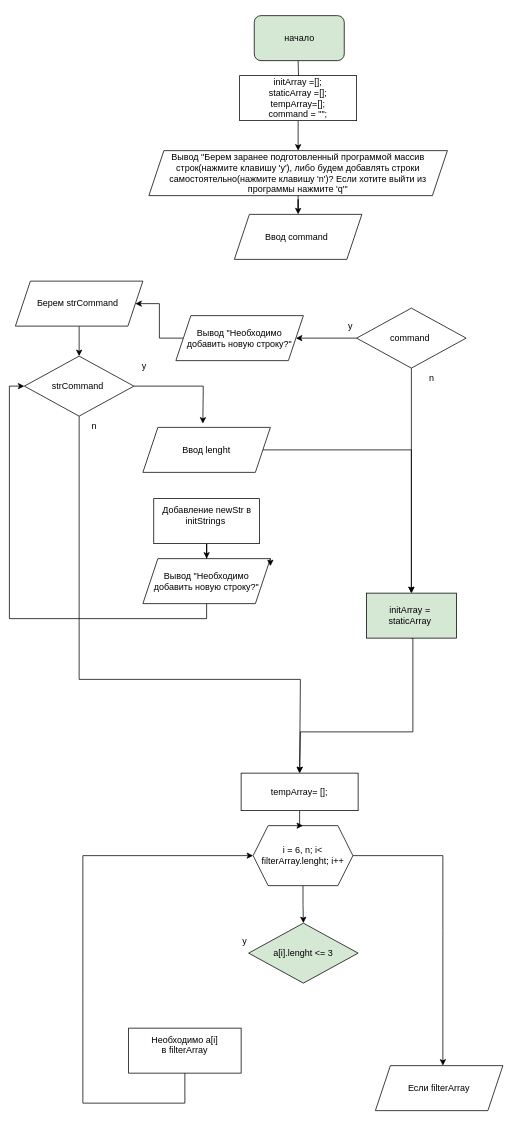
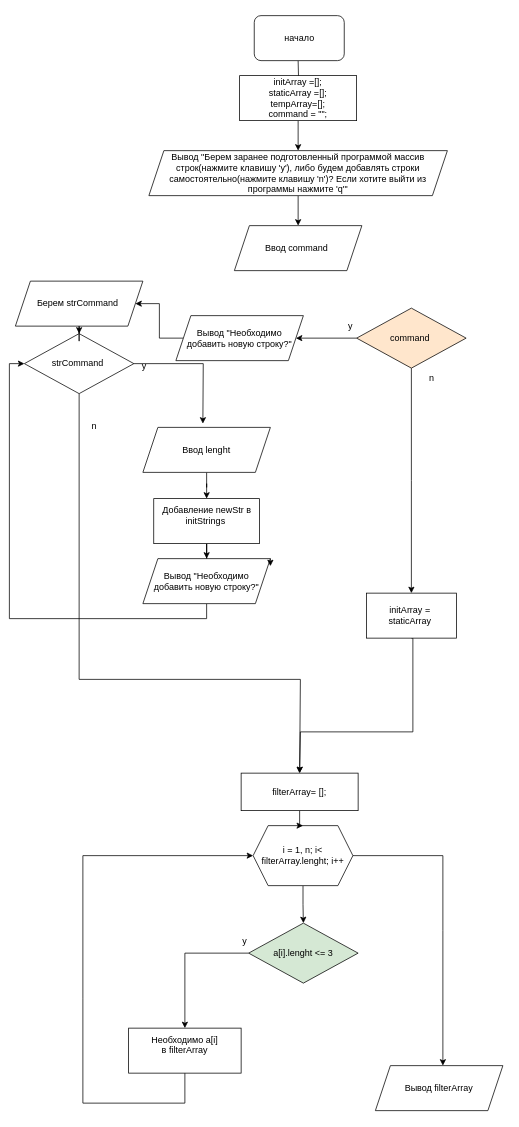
  <mxCell id="0" />
  <mxCell id="1" parent="0" />
  <mxCell id="2" value="" style="edgeStyle=orthogonalEdgeStyle;rounded=0;orthogonalLoop=1;jettySize=auto;html=1;entryX=0;entryY=0.5;entryDx=0;entryDy=0;exitX=0.5;exitY=1;exitDx=0;exitDy=0;" parent="1" source="30" target="23" edge="1"><mxGeometry relative="1" as="geometry"><mxPoint x="280" y="770" as="sourcePoint" /><mxPoint x="349.5" y="740" as="targetPoint" /></mxGeometry></mxCell>
  <mxCell id="3" value="" style="edgeStyle=orthogonalEdgeStyle;rounded=0;orthogonalLoop=1;jettySize=auto;html=1;" parent="1" source="4" target="30" edge="1"><mxGeometry relative="1" as="geometry" /></mxCell>
  <mxCell id="4" value="Добавление newStr в initStrings&amp;nbsp;&lt;br&gt;&amp;nbsp;" style="whiteSpace=wrap;html=1;rounded=0;" parent="1" vertex="1"><mxGeometry x="204.5" y="664" width="141" height="60" as="geometry" /></mxCell>
  <mxCell id="5" value="" style="edgeStyle=orthogonalEdgeStyle;rounded=0;orthogonalLoop=1;jettySize=auto;html=1;" parent="1" target="11" edge="1"><mxGeometry relative="1" as="geometry"><mxPoint x="397" y="80" as="sourcePoint" /></mxGeometry></mxCell>
- <mxCell id="6" value="Ввод command&amp;nbsp;" style="shape=parallelogram;perimeter=parallelogramPerimeter;whiteSpace=wrap;html=1;fixedSize=1;" parent="1" vertex="1"><mxGeometry x="312" y="285" width="170" height="60" as="geometry" /></mxCell>
+ <mxCell id="6" value="Ввод command&amp;nbsp;" style="shape=parallelogram;perimeter=parallelogramPerimeter;whiteSpace=wrap;html=1;fixedSize=1;" parent="1" vertex="1"><mxGeometry x="312" y="300" width="170" height="60" as="geometry" /></mxCell>
  <mxCell id="7" value="" style="edgeStyle=orthogonalEdgeStyle;rounded=0;orthogonalLoop=1;jettySize=auto;html=1;" parent="1" source="9" target="35" edge="1"><mxGeometry relative="1" as="geometry" /></mxCell>
  <mxCell id="8" style="edgeStyle=orthogonalEdgeStyle;rounded=0;orthogonalLoop=1;jettySize=auto;html=1;entryX=0.5;entryY=0;entryDx=0;entryDy=0;" parent="1" source="9" edge="1"><mxGeometry relative="1" as="geometry"><mxPoint x="548" y="790" as="targetPoint" /></mxGeometry></mxCell>
- <mxCell id="9" value="command&amp;nbsp;" style="rhombus;whiteSpace=wrap;html=1;" parent="1" vertex="1"><mxGeometry x="475" y="410" width="146" height="80" as="geometry" /></mxCell>
+ <mxCell id="9" value="command&amp;nbsp;" style="rhombus;whiteSpace=wrap;html=1;fillColor=#ffe6cc;" parent="1" vertex="1"><mxGeometry x="475" y="410" width="146" height="80" as="geometry" /></mxCell>
  <mxCell id="10" value="" style="edgeStyle=orthogonalEdgeStyle;rounded=0;orthogonalLoop=1;jettySize=auto;html=1;entryX=0.5;entryY=0;entryDx=0;entryDy=0;" parent="1" source="11" target="33" edge="1"><mxGeometry relative="1" as="geometry" /></mxCell>
  <mxCell id="11" value="initArray =[];&lt;br&gt;staticArray =[];&lt;br&gt;tempArray=[];&lt;br&gt;command = &quot;&quot;;" style="rounded=0;whiteSpace=wrap;html=1;" parent="1" vertex="1"><mxGeometry x="319" y="100" width="156" height="60" as="geometry" /></mxCell>
  <mxCell id="12" style="edgeStyle=orthogonalEdgeStyle;rounded=0;orthogonalLoop=1;jettySize=auto;html=1;exitX=0.5;exitY=1;exitDx=0;exitDy=0;entryX=0.5;entryY=0;entryDx=0;entryDy=0;" parent="1" source="39" target="37" edge="1"><mxGeometry relative="1" as="geometry"><mxPoint x="400" y="1000" as="targetPoint" /><mxPoint x="515.5" y="850" as="sourcePoint" /><Array as="points"><mxPoint x="550" y="850" /><mxPoint x="550" y="975" /><mxPoint x="400" y="975" /></Array></mxGeometry></mxCell>
  <mxCell id="13" value="" style="edgeStyle=orthogonalEdgeStyle;rounded=0;orthogonalLoop=1;jettySize=auto;html=1;" edge="1" parent="1" source="14" target="19"><mxGeometry relative="1" as="geometry" /></mxCell>
- <mxCell id="14" value="i = 6, n; i&amp;lt; filterArray.lenght; i++" style="shape=hexagon;perimeter=hexagonPerimeter2;whiteSpace=wrap;html=1;fixedSize=1;rounded=0;" parent="1" vertex="1"><mxGeometry x="337" y="1100" width="133" height="80" as="geometry" /></mxCell>
+ <mxCell id="14" value="i = 1, n; i&amp;lt; filterArray.lenght; i++" style="shape=hexagon;perimeter=hexagonPerimeter2;whiteSpace=wrap;html=1;fixedSize=1;rounded=0;" parent="1" vertex="1"><mxGeometry x="337" y="1100" width="133" height="80" as="geometry" /></mxCell>
  <mxCell id="15" style="edgeStyle=none;rounded=0;orthogonalLoop=1;jettySize=auto;html=1;exitX=0.5;exitY=1;exitDx=0;exitDy=0;" parent="1" source="16" edge="1"><mxGeometry relative="1" as="geometry"><mxPoint x="337" y="1140" as="targetPoint" /><Array as="points"><mxPoint x="246" y="1470" /><mxPoint x="110" y="1470" /><mxPoint x="110" y="1330" /><mxPoint x="110" y="1140" /></Array></mxGeometry></mxCell>
  <mxCell id="16" value="Необходимо a[i] в&amp;nbsp;filterArray&lt;br&gt;&amp;nbsp;" style="whiteSpace=wrap;html=1;rounded=0;" parent="1" vertex="1"><mxGeometry x="171" y="1370" width="150" height="60" as="geometry" /></mxCell>
  <mxCell id="17" style="edgeStyle=none;rounded=0;orthogonalLoop=1;jettySize=auto;html=1;entryX=0.5;entryY=0;entryDx=0;entryDy=0;exitX=1;exitY=0.5;exitDx=0;exitDy=0;" parent="1" source="14" edge="1"><mxGeometry relative="1" as="geometry"><Array as="points"><mxPoint x="590" y="1140" /><mxPoint x="590" y="1240" /></Array><mxPoint x="590" y="1420" as="targetPoint" /></mxGeometry></mxCell>
+ <mxCell id="18" value="" style="edgeStyle=orthogonalEdgeStyle;rounded=0;orthogonalLoop=1;jettySize=auto;html=1;exitX=0;exitY=0.5;exitDx=0;exitDy=0;" parent="1" source="19" target="16" edge="1"><mxGeometry relative="1" as="geometry" /></mxCell>
  <mxCell id="19" value="a[i].lenght &amp;lt;= 3" style="rhombus;whiteSpace=wrap;html=1;fillColor=#d5e8d4;" parent="1" vertex="1"><mxGeometry x="331" y="1230" width="146" height="80" as="geometry" /></mxCell>
  <mxCell id="20" value="n" style="text;whiteSpace=wrap;html=1;" parent="1" vertex="1"><mxGeometry x="312" y="410" width="90" height="40" as="geometry" /></mxCell>
  <mxCell id="21" style="edgeStyle=orthogonalEdgeStyle;rounded=0;orthogonalLoop=1;jettySize=auto;html=1;" parent="1" source="23" edge="1"><mxGeometry relative="1" as="geometry"><mxPoint x="270" y="564" as="targetPoint" /></mxGeometry></mxCell>
  <mxCell id="22" style="edgeStyle=orthogonalEdgeStyle;rounded=0;orthogonalLoop=1;jettySize=auto;html=1;exitX=0.5;exitY=1;exitDx=0;exitDy=0;entryX=0.5;entryY=0;entryDx=0;entryDy=0;" parent="1" source="23" target="37" edge="1"><mxGeometry relative="1" as="geometry"><mxPoint x="105" y="569" as="sourcePoint" /><mxPoint x="400" y="960" as="targetPoint" /><Array as="points"><mxPoint x="105" y="905" /><mxPoint x="400" y="905" /></Array></mxGeometry></mxCell>
- <mxCell id="23" value="strCommand&amp;nbsp;" style="rhombus;whiteSpace=wrap;html=1;" parent="1" vertex="1"><mxGeometry x="32" y="474" width="146" height="80" as="geometry" /></mxCell>
+ <mxCell id="23" value="strCommand&amp;nbsp;" style="rhombus;whiteSpace=wrap;html=1;" parent="1" vertex="1"><mxGeometry x="32" y="444" width="146" height="80" as="geometry" /></mxCell>
  <mxCell id="24" value="" style="edgeStyle=orthogonalEdgeStyle;rounded=0;orthogonalLoop=1;jettySize=auto;html=1;" parent="1" source="25" target="23" edge="1"><mxGeometry relative="1" as="geometry" /></mxCell>
  <mxCell id="25" value="Берем strCommand&amp;nbsp;" style="shape=parallelogram;perimeter=parallelogramPerimeter;whiteSpace=wrap;html=1;fixedSize=1;" parent="1" vertex="1"><mxGeometry x="20" y="374" width="170" height="60" as="geometry" /></mxCell>
  <mxCell id="26" value="n" style="text;whiteSpace=wrap;html=1;" parent="1" vertex="1"><mxGeometry x="120" y="554" width="90" height="40" as="geometry" /></mxCell>
  <mxCell id="27" value="y" style="text;whiteSpace=wrap;html=1;" parent="1" vertex="1"><mxGeometry x="186.5" y="474" width="90" height="40" as="geometry" /></mxCell>
- <mxCell id="28" value="" style="edgeStyle=orthogonalEdgeStyle;rounded=0;orthogonalLoop=1;jettySize=auto;html=1;" parent="1" source="29" target="39" edge="1"><mxGeometry relative="1" as="geometry" /></mxCell>
+ <mxCell id="28" value="" style="edgeStyle=orthogonalEdgeStyle;rounded=0;orthogonalLoop=1;jettySize=auto;html=1;" parent="1" source="29" target="4" edge="1"><mxGeometry relative="1" as="geometry" /></mxCell>
  <mxCell id="29" value="Ввод&amp;nbsp;lenght" style="shape=parallelogram;perimeter=parallelogramPerimeter;whiteSpace=wrap;html=1;fixedSize=1;" parent="1" vertex="1"><mxGeometry x="190" y="569" width="170" height="60" as="geometry" /></mxCell>
  <mxCell id="30" value="Вывод &quot;Необходимо добавить новую строку?&quot;" style="shape=parallelogram;perimeter=parallelogramPerimeter;whiteSpace=wrap;html=1;fixedSize=1;" parent="1" vertex="1"><mxGeometry x="190" y="744" width="170" height="60" as="geometry" /></mxCell>
  <mxCell id="31" style="edgeStyle=orthogonalEdgeStyle;rounded=0;orthogonalLoop=1;jettySize=auto;html=1;exitX=1;exitY=0;exitDx=0;exitDy=0;entryX=1;entryY=0.167;entryDx=0;entryDy=0;entryPerimeter=0;" parent="1" source="30" target="30" edge="1"><mxGeometry relative="1" as="geometry" /></mxCell>
  <mxCell id="32" value="" style="edgeStyle=orthogonalEdgeStyle;rounded=0;orthogonalLoop=1;jettySize=auto;html=1;" parent="1" source="33" target="6" edge="1"><mxGeometry relative="1" as="geometry" /></mxCell>
  <mxCell id="33" value="Вывод &quot;Берем заранее подготовленный программой массив строк(нажмите клавишу 'y'), либо будем добавлять строки самостоятельно(нажмите клавишу 'n')? Если хотите выйти из программы нажмите 'q'&lt;span style=&quot;background-color: initial;&quot;&gt;&quot;&lt;/span&gt;" style="shape=parallelogram;perimeter=parallelogramPerimeter;whiteSpace=wrap;html=1;fixedSize=1;" parent="1" vertex="1"><mxGeometry x="198" y="200" width="398" height="60" as="geometry" /></mxCell>
  <mxCell id="34" style="edgeStyle=orthogonalEdgeStyle;rounded=0;orthogonalLoop=1;jettySize=auto;html=1;" parent="1" source="35" target="25" edge="1"><mxGeometry relative="1" as="geometry" /></mxCell>
  <mxCell id="35" value="Вывод &quot;Необходимо добавить новую строку?&quot;" style="shape=parallelogram;perimeter=parallelogramPerimeter;whiteSpace=wrap;html=1;fixedSize=1;" parent="1" vertex="1"><mxGeometry x="234" y="420" width="170" height="60" as="geometry" /></mxCell>
  <mxCell id="36" value="" style="edgeStyle=orthogonalEdgeStyle;rounded=0;orthogonalLoop=1;jettySize=auto;html=1;" parent="1" source="37" target="14" edge="1"><mxGeometry relative="1" as="geometry" /></mxCell>
- <mxCell id="37" value="tempArray= [];" style="rounded=0;whiteSpace=wrap;html=1;" parent="1" vertex="1"><mxGeometry x="321" y="1030" width="156" height="50" as="geometry" /></mxCell>
- <mxCell id="38" value="Если filterArray" style="shape=parallelogram;perimeter=parallelogramPerimeter;whiteSpace=wrap;html=1;fixedSize=1;" parent="1" vertex="1"><mxGeometry x="500" y="1420" width="170" height="60" as="geometry" /></mxCell>
- <mxCell id="39" value="initArray&amp;nbsp;=&amp;nbsp; staticArray&amp;nbsp;" style="rounded=0;whiteSpace=wrap;html=1;fillColor=#d5e8d4;" parent="1" vertex="1"><mxGeometry x="488" y="790" width="120" height="60" as="geometry" /></mxCell>
- <mxCell id="40" value="начало" style="rounded=1;whiteSpace=wrap;html=1;fillColor=#d5e8d4;" parent="1" vertex="1"><mxGeometry x="338.5" y="20" width="120" height="60" as="geometry" /></mxCell>
+ <mxCell id="37" value="filterArray= [];" style="rounded=0;whiteSpace=wrap;html=1;" parent="1" vertex="1"><mxGeometry x="321" y="1030" width="156" height="50" as="geometry" /></mxCell>
+ <mxCell id="38" value="Вывод filterArray" style="shape=parallelogram;perimeter=parallelogramPerimeter;whiteSpace=wrap;html=1;fixedSize=1;" parent="1" vertex="1"><mxGeometry x="500" y="1420" width="170" height="60" as="geometry" /></mxCell>
+ <mxCell id="39" value="initArray&amp;nbsp;=&amp;nbsp; staticArray&amp;nbsp;" style="rounded=0;whiteSpace=wrap;html=1;" parent="1" vertex="1"><mxGeometry x="488" y="790" width="120" height="60" as="geometry" /></mxCell>
+ <mxCell id="40" value="начало" style="rounded=1;whiteSpace=wrap;html=1;" parent="1" vertex="1"><mxGeometry x="338.5" y="20" width="120" height="60" as="geometry" /></mxCell>
  <mxCell id="41" value="y" style="text;whiteSpace=wrap;html=1;" vertex="1" parent="1"><mxGeometry x="461.5" y="420" width="90" height="40" as="geometry" /></mxCell>
  <mxCell id="42" value="n" style="text;whiteSpace=wrap;html=1;" vertex="1" parent="1"><mxGeometry x="570" y="490" width="90" height="40" as="geometry" /></mxCell>
  <mxCell id="43" value="y" style="text;whiteSpace=wrap;html=1;" vertex="1" parent="1"><mxGeometry x="321" y="1240" width="90" height="40" as="geometry" /></mxCell>
